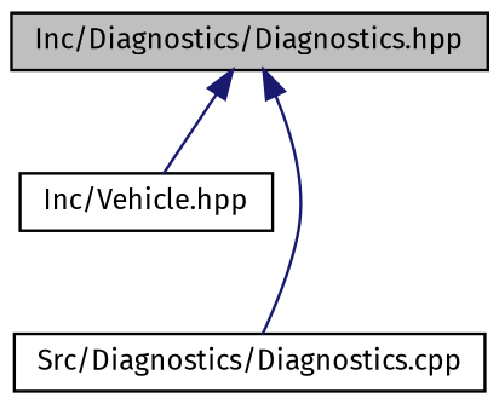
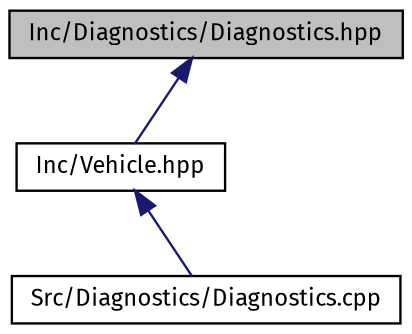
  digraph {
    fontname="Fira Sans"
    node [color=black fillcolor=white fontname="Fira Sans" fontsize=10 shape=record style=filled]
    edge [color=midnightblue dir=back fontname="Fira Sans" fontsize=10 labelfontname=Helvetica labelfontsize=10 style=solid]
    n1 [fillcolor=grey75 fontcolor=black height=0.2 label="Inc/Diagnostics/Diagnostics.hpp" width=0.4]
    n2 [height=0.2 label="Inc/Vehicle.hpp" width=0.4]
    n3 [height=0.2 label="Src/Diagnostics/Diagnostics.cpp" width=0.4]
    n1 -> n2
-   n1 -> n3
+   n2 -> n3
  }
